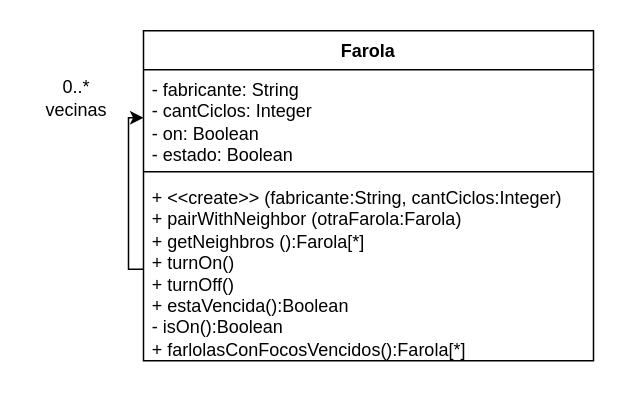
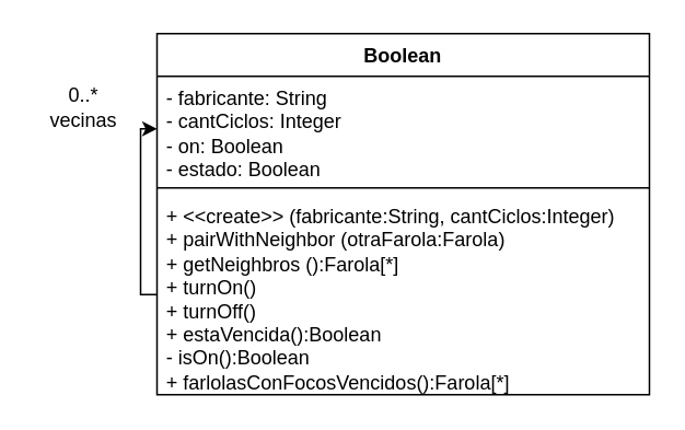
  <mxCell id="0" />
  <mxCell id="1" parent="0" />
- <mxCell id="2" value="Farola" style="swimlane;fontStyle=1;align=center;verticalAlign=top;childLayout=stackLayout;horizontal=1;startSize=26;horizontalStack=0;resizeParent=1;resizeParentMax=0;resizeLast=0;collapsible=1;marginBottom=0;whiteSpace=wrap;html=1;" parent="1" vertex="1"><mxGeometry x="95" y="20" width="300" height="220" as="geometry" /></mxCell>
+ <mxCell id="2" value="Boolean" style="swimlane;fontStyle=1;align=center;verticalAlign=top;childLayout=stackLayout;horizontal=1;startSize=26;horizontalStack=0;resizeParent=1;resizeParentMax=0;resizeLast=0;collapsible=1;marginBottom=0;whiteSpace=wrap;html=1;" parent="1" vertex="1"><mxGeometry x="95" y="20" width="300" height="220" as="geometry" /></mxCell>
  <mxCell id="3" value="- fabricante: String&lt;br&gt;- cantCiclos: Integer&lt;br&gt;- on: Boolean&lt;br&gt;- estado: Boolean" style="text;strokeColor=none;fillColor=none;align=left;verticalAlign=top;spacingLeft=4;spacingRight=4;overflow=hidden;rotatable=0;points=[[0,0.5],[1,0.5]];portConstraint=eastwest;whiteSpace=wrap;html=1;" parent="2" vertex="1"><mxGeometry y="26" width="300" height="64" as="geometry" /></mxCell>
  <mxCell id="4" value="" style="line;strokeWidth=1;fillColor=none;align=left;verticalAlign=middle;spacingTop=-1;spacingLeft=3;spacingRight=3;rotatable=0;labelPosition=right;points=[];portConstraint=eastwest;strokeColor=inherit;" parent="2" vertex="1"><mxGeometry y="90" width="300" height="8" as="geometry" /></mxCell>
  <mxCell id="5" value="+ &amp;lt;&amp;lt;create&amp;gt;&amp;gt; (fabricante:String, cantCiclos:Integer)&lt;br&gt;+ pairWithNeighbor (otraFarola:Farola)&lt;br&gt;+ getNeighbros ():Farola[*]&lt;br&gt;+ turnOn()&lt;br&gt;+ turnOff()&lt;br&gt;+ estaVencida():Boolean&lt;br&gt;- isOn():Boolean&lt;br&gt;+ farlolasConFocosVencidos():Farola[*]" style="text;strokeColor=none;fillColor=none;align=left;verticalAlign=top;spacingLeft=4;spacingRight=4;overflow=hidden;rotatable=0;points=[[0,0.5],[1,0.5]];portConstraint=eastwest;whiteSpace=wrap;html=1;" parent="2" vertex="1"><mxGeometry y="98" width="300" height="122" as="geometry" /></mxCell>
  <mxCell id="6" value="" style="endArrow=classic;html=1;rounded=0;exitX=0;exitY=0.5;exitDx=0;exitDy=0;entryX=0;entryY=0.5;entryDx=0;entryDy=0;edgeStyle=orthogonalEdgeStyle;" parent="2" source="5" target="3" edge="1"><mxGeometry width="50" height="50" relative="1" as="geometry"><mxPoint x="120" y="200" as="sourcePoint" /><mxPoint x="170" y="150" as="targetPoint" /></mxGeometry></mxCell>
  <mxCell id="7" value="0..*&lt;br&gt;vecinas" style="text;html=1;align=center;verticalAlign=middle;resizable=0;points=[];autosize=1;strokeColor=none;fillColor=none;" parent="1" vertex="1"><mxGeometry x="20" y="45" width="60" height="40" as="geometry" /></mxCell>
